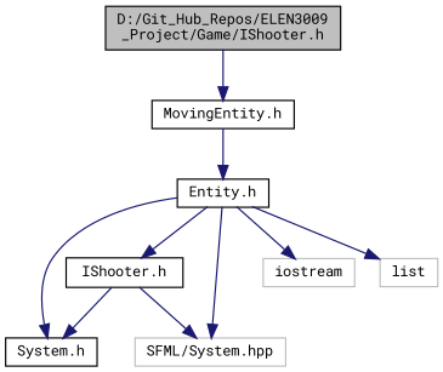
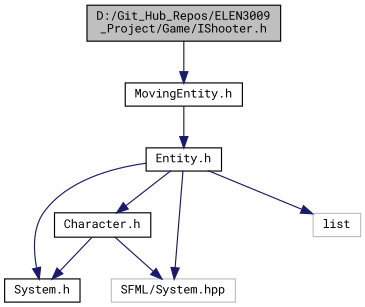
  digraph {
    fontname="Roboto Mono"
    node [color=black fillcolor=white fontname="Roboto Mono" fontsize=10 shape=record style=filled]
    edge [color=midnightblue fontname="Roboto Mono" fontsize=10 labelfontname=Helvetica labelfontsize=10 style=solid]
    n1 [fillcolor=grey75 fontcolor=black height=0.2 label="D:/Git_Hub_Repos/ELEN3009\l_Project/Game/IShooter.h" width=0.4]
    n2 [height=0.2 label="MovingEntity.h" width=0.4]
    n3 [height=0.2 label="Entity.h" width=0.4]
-   n4 [height=0.2 label="IShooter.h" width=0.4]
+   n4 [height=0.2 label="Character.h" width=0.4]
    n5 [height=0.2 label="System.h" width=0.4]
    n6 [color=grey75 height=0.2 label="SFML/System.hpp" width=0.4]
-   n7 [color=grey75 height=0.2 label=iostream width=0.4]
    n8 [color=grey75 height=0.2 label=list width=0.4]
    n1 -> n2
    n2 -> n3
    n3 -> n4
    n3 -> n5
    n3 -> n6
-   n3 -> n7
    n3 -> n8
    n4 -> n5
    n4 -> n6
  }
